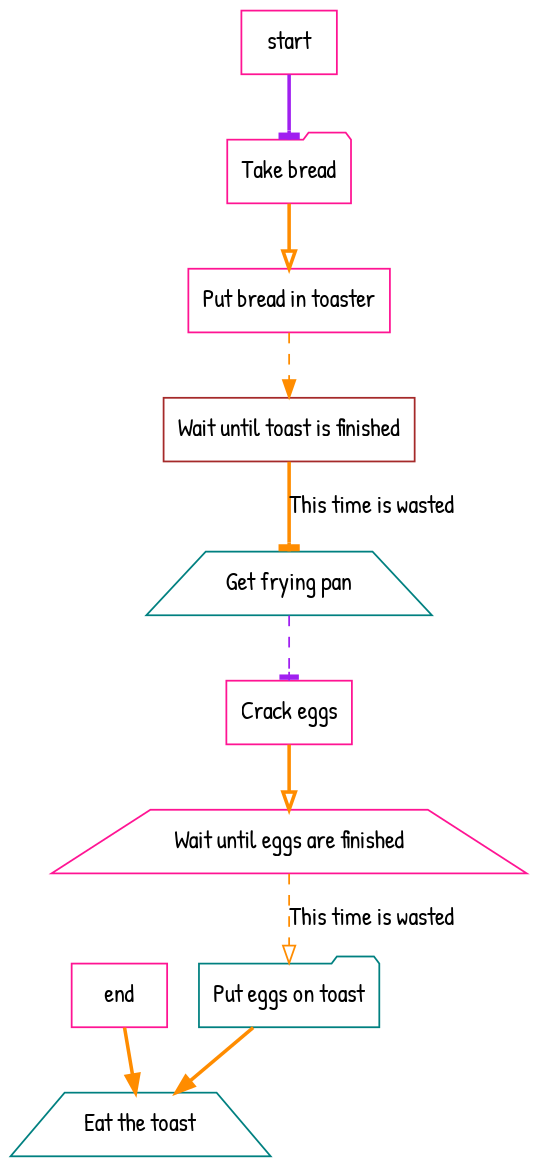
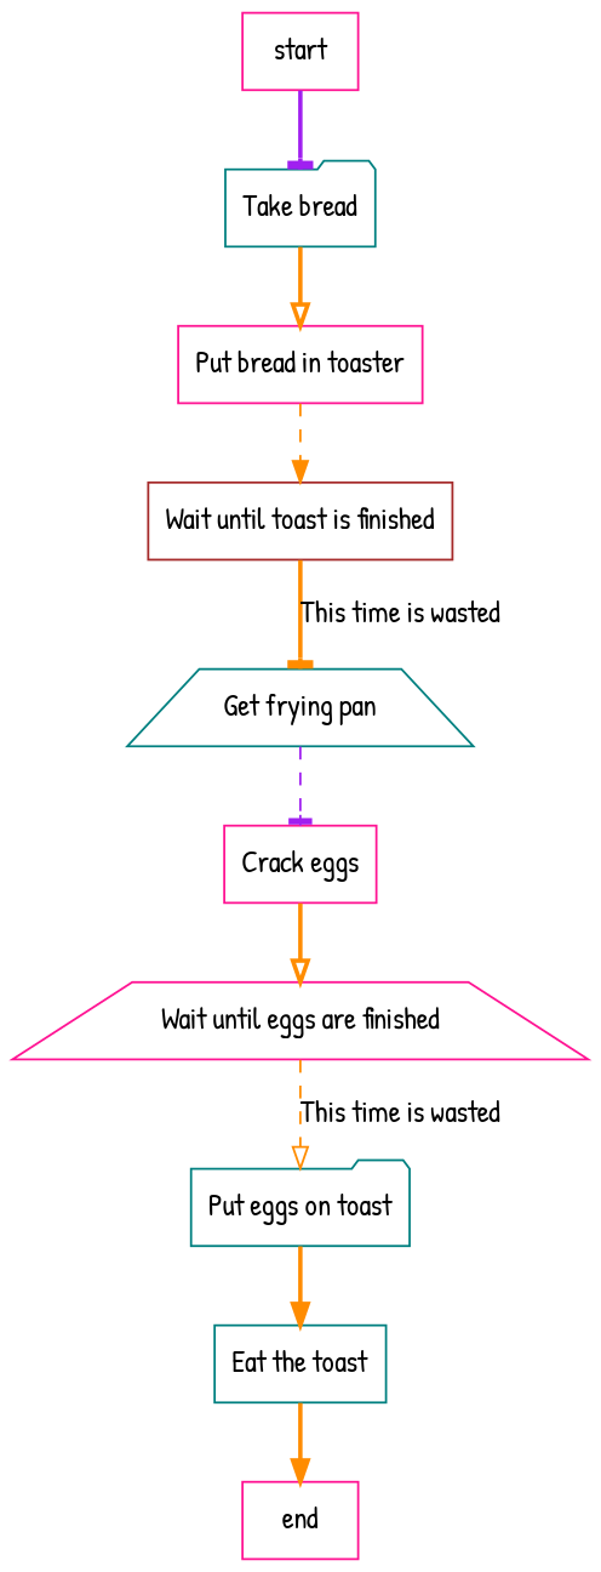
  digraph {
    fontname="Patrick Hand"
    node [color=deeppink fontname="Patrick Hand" shape=box]
    edge [arrowhead=onormal color=darkorange fontname="Patrick Hand" style=bold]
-   n1 [label="Take bread" shape=folder]
+   n1 [color=teal label="Take bread" shape=folder]
    start
    n3 [label="Put bread in toaster"]
    n4 [color=brown label="Wait until toast is finished"]
    n5 [color=teal label="Get frying pan" shape=trapezium]
    n6 [label="Crack eggs"]
    n7 [label="Wait until eggs are finished" shape=trapezium]
    n8 [color=teal label="Put eggs on toast" shape=folder]
-   n9 [color=teal label="Eat the toast" shape=trapezium]
+   n9 [color=teal label="Eat the toast"]
    end
    n1 -> n3
    start -> n1 [arrowhead=tee color=purple]
    n3 -> n4 [arrowhead=normal style=dashed]
    n4 -> n5 [arrowhead=tee label="This time is wasted"]
    n5 -> n6 [arrowhead=tee color=purple style=dashed]
    n6 -> n7
    n7 -> n8 [label="This time is wasted" style=dashed]
    n8 -> n9 [arrowhead=normal]
-   end -> n9 [arrowhead=normal]
+   n9 -> end [arrowhead=normal]
  }
